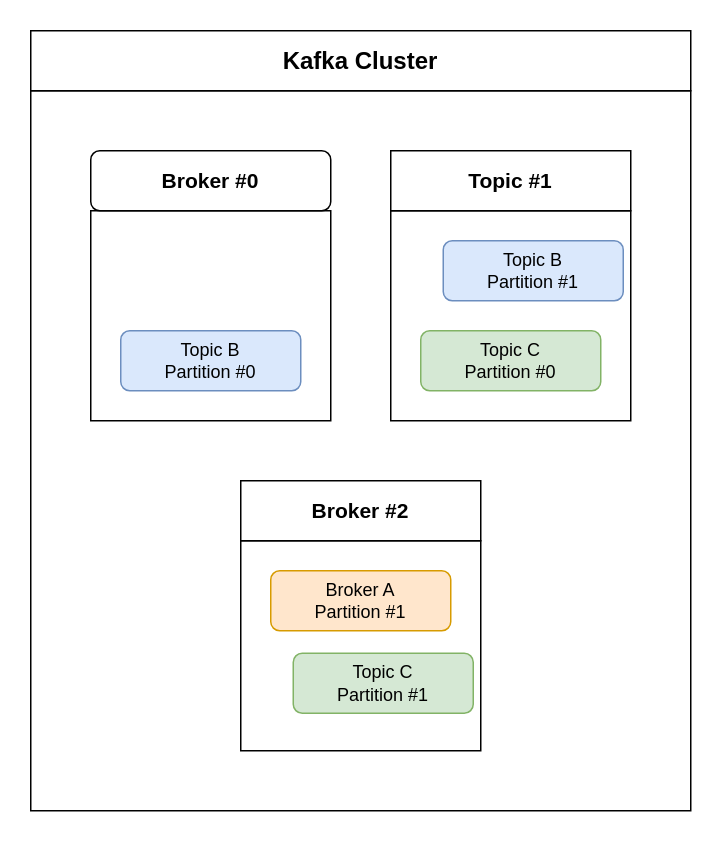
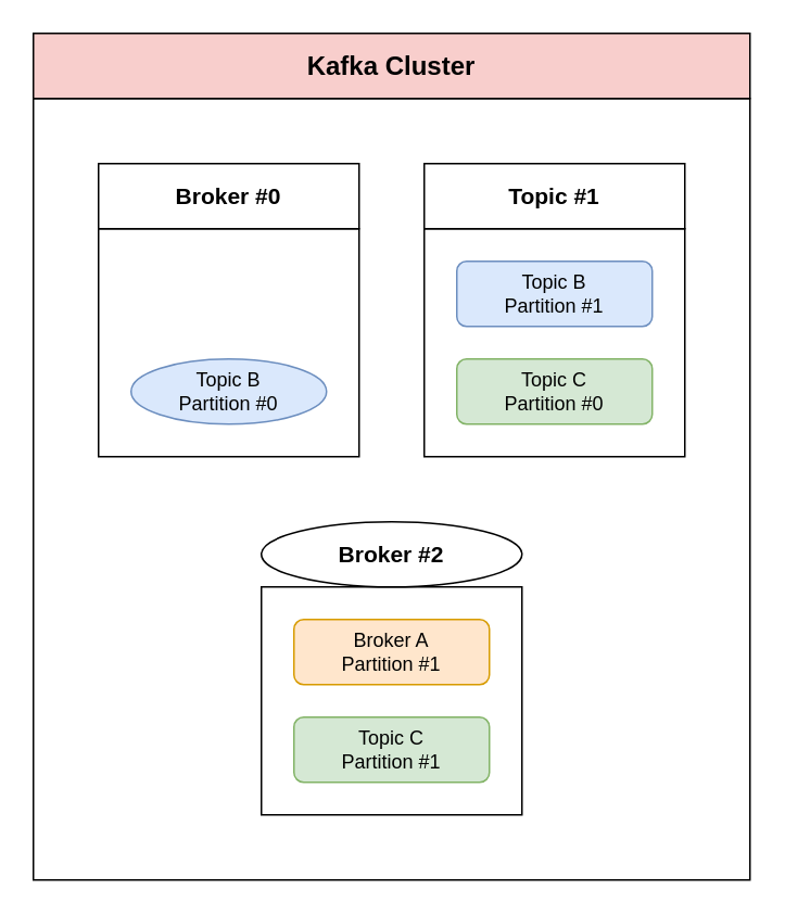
  <mxCell id="0" />
  <mxCell id="1" parent="0" />
  <mxCell id="2" value="" style="rounded=0;whiteSpace=wrap;html=1;" vertex="1" parent="1"><mxGeometry x="20" y="60" width="440" height="480" as="geometry" /></mxCell>
  <mxCell id="3" value="" style="rounded=0;whiteSpace=wrap;html=1;" vertex="1" parent="1"><mxGeometry x="260" y="140" width="160" height="140" as="geometry" /></mxCell>
  <mxCell id="4" value="" style="rounded=0;whiteSpace=wrap;html=1;" vertex="1" parent="1"><mxGeometry x="160" y="360" width="160" height="140" as="geometry" /></mxCell>
  <mxCell id="5" value="" style="rounded=0;whiteSpace=wrap;html=1;" vertex="1" parent="1"><mxGeometry x="60" y="140" width="160" height="140" as="geometry" /></mxCell>
  <mxCell id="6" value="Broker A&lt;br&gt;Partition #1" style="rounded=1;whiteSpace=wrap;html=1;fillColor=#ffe6cc;strokeColor=#d79b00;" vertex="1" parent="1"><mxGeometry x="180" y="380" width="120" height="40" as="geometry" /></mxCell>
- <mxCell id="7" value="Topic B&lt;br&gt;Partition #0" style="rounded=1;whiteSpace=wrap;html=1;fillColor=#dae8fc;strokeColor=#6c8ebf;" vertex="1" parent="1"><mxGeometry x="80" y="220" width="120" height="40" as="geometry" /></mxCell>
- <mxCell id="8" value="Topic B&lt;br&gt;Partition #1" style="rounded=1;whiteSpace=wrap;html=1;fillColor=#dae8fc;strokeColor=#6c8ebf;" vertex="1" parent="1"><mxGeometry x="295" y="160" width="120" height="40" as="geometry" /></mxCell>
+ <mxCell id="7" value="Topic B&lt;br&gt;Partition #0" style="ellipse;whiteSpace=wrap;html=1;fillColor=#dae8fc;strokeColor=#6c8ebf;" vertex="1" parent="1"><mxGeometry x="80" y="220" width="120" height="40" as="geometry" /></mxCell>
+ <mxCell id="8" value="Topic B&lt;br&gt;Partition #1" style="rounded=1;whiteSpace=wrap;html=1;fillColor=#dae8fc;strokeColor=#6c8ebf;" vertex="1" parent="1"><mxGeometry x="280" y="160" width="120" height="40" as="geometry" /></mxCell>
  <mxCell id="9" value="Topic C&lt;br&gt;Partition #0" style="rounded=1;whiteSpace=wrap;html=1;fillColor=#d5e8d4;strokeColor=#82b366;" vertex="1" parent="1"><mxGeometry x="280" y="220" width="120" height="40" as="geometry" /></mxCell>
- <mxCell id="10" value="Topic C&lt;br&gt;Partition #1" style="rounded=1;whiteSpace=wrap;html=1;fillColor=#d5e8d4;strokeColor=#82b366;" vertex="1" parent="1"><mxGeometry x="195" y="435" width="120" height="40" as="geometry" /></mxCell>
- <mxCell id="11" value="&lt;font size=&quot;1&quot;&gt;&lt;b style=&quot;font-size: 14px&quot;&gt;Broker #0&lt;/b&gt;&lt;/font&gt;" style="whiteSpace=wrap;html=1;rounded=1;" vertex="1" parent="1"><mxGeometry x="60" y="100" width="160" height="40" as="geometry" /></mxCell>
+ <mxCell id="10" value="Topic C&lt;br&gt;Partition #1" style="rounded=1;whiteSpace=wrap;html=1;fillColor=#d5e8d4;strokeColor=#82b366;" vertex="1" parent="1"><mxGeometry x="180" y="440" width="120" height="40" as="geometry" /></mxCell>
+ <mxCell id="11" value="&lt;font size=&quot;1&quot;&gt;&lt;b style=&quot;font-size: 14px&quot;&gt;Broker #0&lt;/b&gt;&lt;/font&gt;" style="rounded=0;whiteSpace=wrap;html=1;" vertex="1" parent="1"><mxGeometry x="60" y="100" width="160" height="40" as="geometry" /></mxCell>
  <mxCell id="12" value="&lt;font style=&quot;font-size: 14px&quot;&gt;&lt;b&gt;Topic #1&lt;/b&gt;&lt;/font&gt;" style="rounded=0;whiteSpace=wrap;html=1;" vertex="1" parent="1"><mxGeometry x="260" y="100" width="160" height="40" as="geometry" /></mxCell>
- <mxCell id="13" value="&lt;font style=&quot;font-size: 14px&quot;&gt;&lt;b&gt;Broker #2&lt;/b&gt;&lt;/font&gt;" style="rounded=0;whiteSpace=wrap;html=1;" vertex="1" parent="1"><mxGeometry x="160" y="320" width="160" height="40" as="geometry" /></mxCell>
- <mxCell id="14" value="&lt;font style=&quot;font-size: 16px&quot;&gt;&lt;b&gt;Kafka Cluster&lt;/b&gt;&lt;/font&gt;" style="rounded=0;whiteSpace=wrap;html=1;" vertex="1" parent="1"><mxGeometry x="20" y="20" width="440" height="40" as="geometry" /></mxCell>
+ <mxCell id="13" value="&lt;font style=&quot;font-size: 14px&quot;&gt;&lt;b&gt;Broker #2&lt;/b&gt;&lt;/font&gt;" style="ellipse;whiteSpace=wrap;html=1;" vertex="1" parent="1"><mxGeometry x="160" y="320" width="160" height="40" as="geometry" /></mxCell>
+ <mxCell id="14" value="&lt;font style=&quot;font-size: 16px&quot;&gt;&lt;b&gt;Kafka Cluster&lt;/b&gt;&lt;/font&gt;" style="rounded=0;whiteSpace=wrap;html=1;fillColor=#f8cecc;" vertex="1" parent="1"><mxGeometry x="20" y="20" width="440" height="40" as="geometry" /></mxCell>
